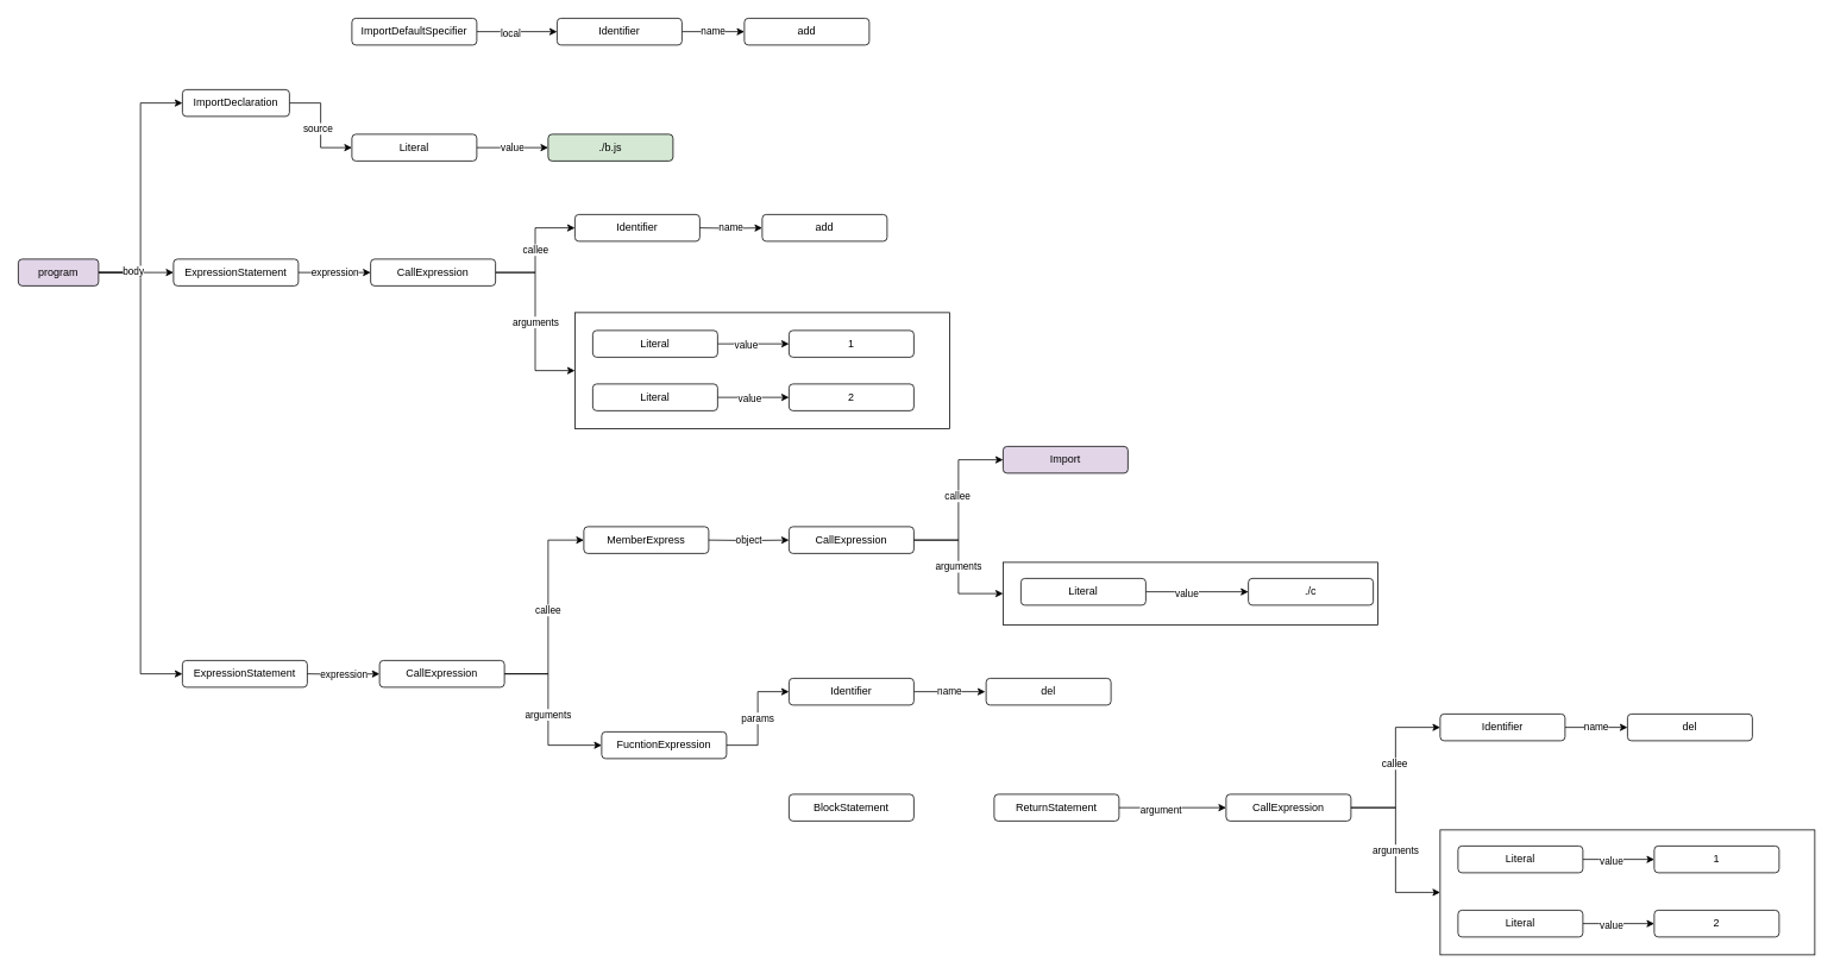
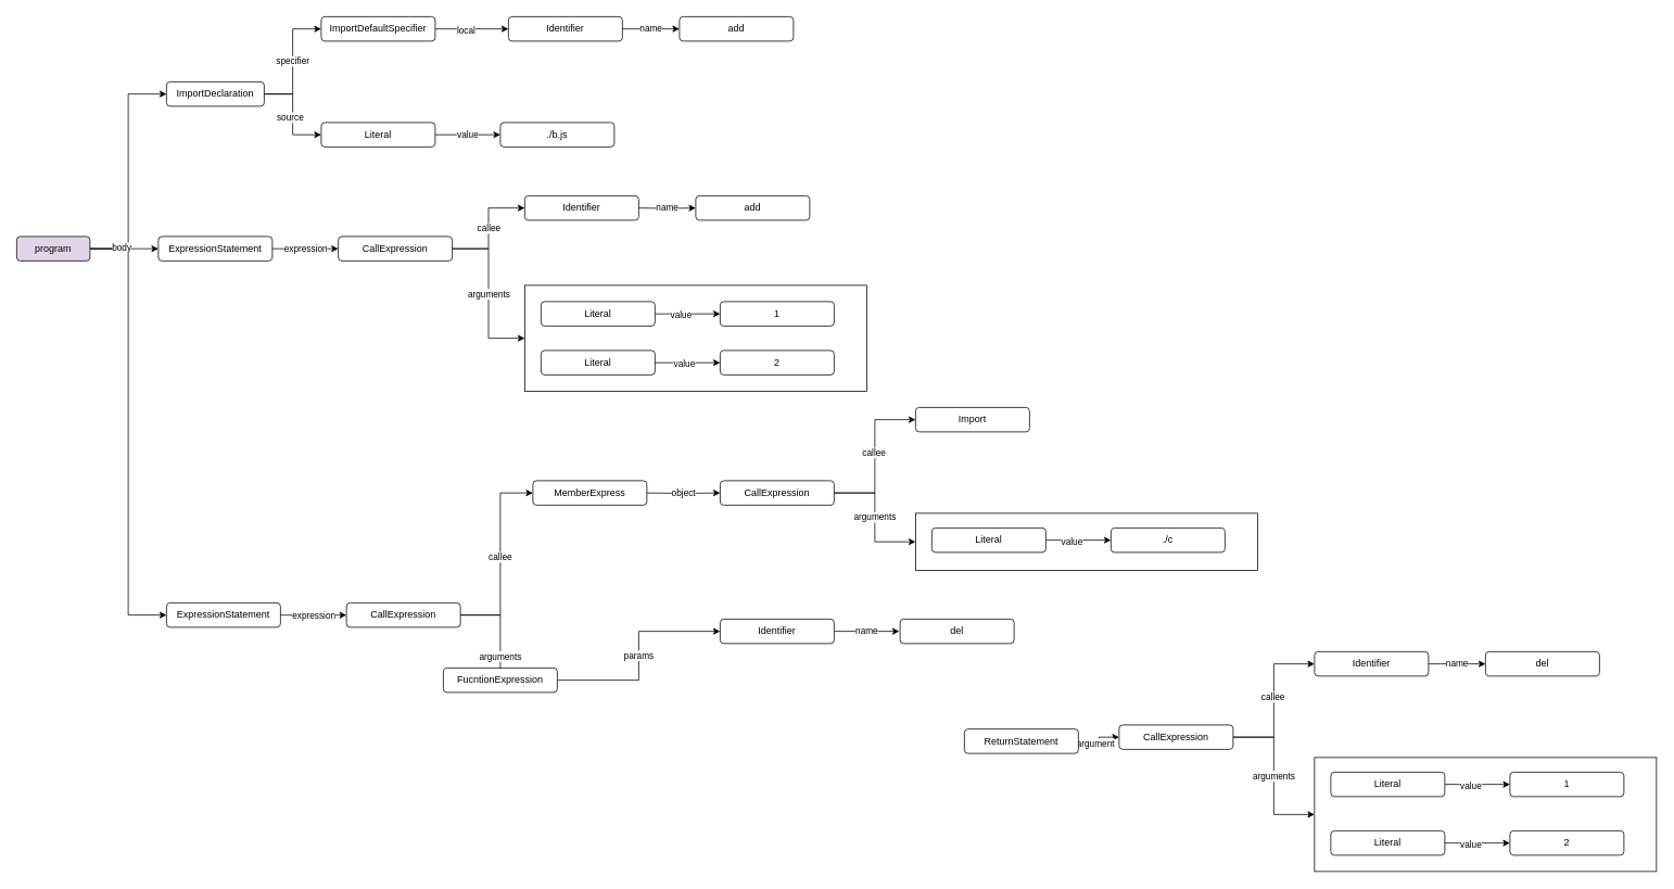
  <mxCell id="0" />
  <mxCell id="1" parent="0" />
  <mxCell id="2" value="" style="rounded=0;whiteSpace=wrap;html=1;" vertex="1" parent="1"><mxGeometry x="644" y="350" width="420" height="130" as="geometry" /></mxCell>
  <mxCell id="3" style="edgeStyle=orthogonalEdgeStyle;rounded=0;orthogonalLoop=1;jettySize=auto;html=1;entryX=0;entryY=0.5;entryDx=0;entryDy=0;" edge="1" parent="1" source="7" target="11"><mxGeometry relative="1" as="geometry" /></mxCell>
  <mxCell id="4" style="edgeStyle=orthogonalEdgeStyle;rounded=0;orthogonalLoop=1;jettySize=auto;html=1;entryX=0;entryY=0.5;entryDx=0;entryDy=0;" edge="1" parent="1" source="7" target="13"><mxGeometry relative="1" as="geometry" /></mxCell>
  <mxCell id="5" style="edgeStyle=orthogonalEdgeStyle;rounded=0;orthogonalLoop=1;jettySize=auto;html=1;entryX=0;entryY=0.5;entryDx=0;entryDy=0;" edge="1" parent="1" source="7" target="14"><mxGeometry relative="1" as="geometry" /></mxCell>
  <mxCell id="6" value="body" style="edgeLabel;html=1;align=center;verticalAlign=middle;resizable=0;points=[];" vertex="1" connectable="0" parent="5"><mxGeometry x="-0.862" y="2" relative="1" as="geometry"><mxPoint as="offset" /></mxGeometry></mxCell>
  <mxCell id="7" value="program" style="rounded=1;whiteSpace=wrap;html=1;fillColor=#e1d5e7;" vertex="1" parent="1"><mxGeometry x="20" y="290" width="90" height="30" as="geometry" /></mxCell>
+ <mxCell id="8" value="specifier" style="edgeStyle=orthogonalEdgeStyle;rounded=0;orthogonalLoop=1;jettySize=auto;html=1;entryX=0;entryY=0.5;entryDx=0;entryDy=0;" edge="1" parent="1" source="11" target="17"><mxGeometry relative="1" as="geometry" /></mxCell>
  <mxCell id="9" style="edgeStyle=orthogonalEdgeStyle;rounded=0;orthogonalLoop=1;jettySize=auto;html=1;entryX=0;entryY=0.5;entryDx=0;entryDy=0;" edge="1" parent="1" source="11" target="19"><mxGeometry relative="1" as="geometry" /></mxCell>
  <mxCell id="10" value="source" style="edgeLabel;html=1;align=center;verticalAlign=middle;resizable=0;points=[];" vertex="1" connectable="0" parent="9"><mxGeometry x="0.046" y="-4" relative="1" as="geometry"><mxPoint as="offset" /></mxGeometry></mxCell>
  <mxCell id="11" value="ImportDeclaration" style="rounded=1;whiteSpace=wrap;html=1;" vertex="1" parent="1"><mxGeometry x="204" y="100" width="120" height="30" as="geometry" /></mxCell>
  <mxCell id="12" value="expression" style="edgeStyle=orthogonalEdgeStyle;rounded=0;orthogonalLoop=1;jettySize=auto;html=1;entryX=0;entryY=0.5;entryDx=0;entryDy=0;" edge="1" parent="1" source="13" target="26"><mxGeometry relative="1" as="geometry" /></mxCell>
  <mxCell id="13" value="ExpressionStatement" style="rounded=1;whiteSpace=wrap;html=1;" vertex="1" parent="1"><mxGeometry x="194" y="290" width="140" height="30" as="geometry" /></mxCell>
  <mxCell id="14" value="ExpressionStatement" style="rounded=1;whiteSpace=wrap;html=1;" vertex="1" parent="1"><mxGeometry x="204" y="740" width="140" height="30" as="geometry" /></mxCell>
  <mxCell id="15" style="edgeStyle=orthogonalEdgeStyle;rounded=0;orthogonalLoop=1;jettySize=auto;html=1;entryX=0;entryY=0.5;entryDx=0;entryDy=0;" edge="1" parent="1" source="17" target="22"><mxGeometry relative="1" as="geometry" /></mxCell>
  <mxCell id="16" value="local" style="edgeLabel;html=1;align=center;verticalAlign=middle;resizable=0;points=[];" vertex="1" connectable="0" parent="15"><mxGeometry x="-0.178" y="-1" relative="1" as="geometry"><mxPoint as="offset" /></mxGeometry></mxCell>
  <mxCell id="17" value="ImportDefaultSpecifier" style="rounded=1;whiteSpace=wrap;html=1;" vertex="1" parent="1"><mxGeometry x="394" y="20" width="140" height="30" as="geometry" /></mxCell>
  <mxCell id="18" value="value" style="edgeStyle=orthogonalEdgeStyle;rounded=0;orthogonalLoop=1;jettySize=auto;html=1;entryX=0;entryY=0.5;entryDx=0;entryDy=0;" edge="1" parent="1" source="19" target="20"><mxGeometry relative="1" as="geometry" /></mxCell>
  <mxCell id="19" value="Literal" style="rounded=1;whiteSpace=wrap;html=1;" vertex="1" parent="1"><mxGeometry x="394" y="150" width="140" height="30" as="geometry" /></mxCell>
- <mxCell id="20" value="./b.js" style="rounded=1;whiteSpace=wrap;html=1;fillColor=#d5e8d4;" vertex="1" parent="1"><mxGeometry x="614" y="150" width="140" height="30" as="geometry" /></mxCell>
+ <mxCell id="20" value="./b.js" style="rounded=1;whiteSpace=wrap;html=1;" vertex="1" parent="1"><mxGeometry x="614" y="150" width="140" height="30" as="geometry" /></mxCell>
  <mxCell id="21" value="name" style="edgeStyle=orthogonalEdgeStyle;rounded=0;orthogonalLoop=1;jettySize=auto;html=1;entryX=0;entryY=0.5;entryDx=0;entryDy=0;" edge="1" parent="1" source="22" target="23"><mxGeometry relative="1" as="geometry" /></mxCell>
  <mxCell id="22" value="Identifier" style="rounded=1;whiteSpace=wrap;html=1;" vertex="1" parent="1"><mxGeometry x="624" y="20" width="140" height="30" as="geometry" /></mxCell>
  <mxCell id="23" value="add" style="rounded=1;whiteSpace=wrap;html=1;" vertex="1" parent="1"><mxGeometry x="834" y="20" width="140" height="30" as="geometry" /></mxCell>
  <mxCell id="24" value="callee" style="edgeStyle=orthogonalEdgeStyle;rounded=0;orthogonalLoop=1;jettySize=auto;html=1;entryX=0;entryY=0.5;entryDx=0;entryDy=0;" edge="1" parent="1" source="26" target="27"><mxGeometry relative="1" as="geometry" /></mxCell>
  <mxCell id="25" value="arguments" style="edgeStyle=orthogonalEdgeStyle;rounded=0;orthogonalLoop=1;jettySize=auto;html=1;entryX=0;entryY=0.5;entryDx=0;entryDy=0;" edge="1" parent="1" source="26" target="2"><mxGeometry relative="1" as="geometry" /></mxCell>
  <mxCell id="26" value="CallExpression" style="rounded=1;whiteSpace=wrap;html=1;" vertex="1" parent="1"><mxGeometry x="415" y="290" width="140" height="30" as="geometry" /></mxCell>
  <mxCell id="27" value="Identifier" style="rounded=1;whiteSpace=wrap;html=1;" vertex="1" parent="1"><mxGeometry x="644" y="240" width="140" height="30" as="geometry" /></mxCell>
  <mxCell id="28" value="name" style="edgeStyle=orthogonalEdgeStyle;rounded=0;orthogonalLoop=1;jettySize=auto;html=1;entryX=0;entryY=0.5;entryDx=0;entryDy=0;" edge="1" target="29" parent="1"><mxGeometry relative="1" as="geometry"><mxPoint x="784" y="255" as="sourcePoint" /></mxGeometry></mxCell>
  <mxCell id="29" value="add" style="rounded=1;whiteSpace=wrap;html=1;" vertex="1" parent="1"><mxGeometry x="854" y="240" width="140" height="30" as="geometry" /></mxCell>
  <mxCell id="30" style="edgeStyle=orthogonalEdgeStyle;rounded=0;orthogonalLoop=1;jettySize=auto;html=1;" edge="1" parent="1" source="32" target="36"><mxGeometry relative="1" as="geometry" /></mxCell>
  <mxCell id="31" value="value" style="edgeLabel;html=1;align=center;verticalAlign=middle;resizable=0;points=[];" vertex="1" connectable="0" parent="30"><mxGeometry x="-0.225" y="-1" relative="1" as="geometry"><mxPoint as="offset" /></mxGeometry></mxCell>
  <mxCell id="32" value="Literal" style="rounded=1;whiteSpace=wrap;html=1;" vertex="1" parent="1"><mxGeometry x="664" y="370" width="140" height="30" as="geometry" /></mxCell>
  <mxCell id="33" style="edgeStyle=orthogonalEdgeStyle;rounded=0;orthogonalLoop=1;jettySize=auto;html=1;entryX=0;entryY=0.5;entryDx=0;entryDy=0;" edge="1" parent="1" source="35" target="37"><mxGeometry relative="1" as="geometry" /></mxCell>
  <mxCell id="34" value="value" style="edgeLabel;html=1;align=center;verticalAlign=middle;resizable=0;points=[];" vertex="1" connectable="0" parent="33"><mxGeometry x="-0.125" y="-1" relative="1" as="geometry"><mxPoint as="offset" /></mxGeometry></mxCell>
  <mxCell id="35" value="Literal" style="rounded=1;whiteSpace=wrap;html=1;" vertex="1" parent="1"><mxGeometry x="664" y="430" width="140" height="30" as="geometry" /></mxCell>
  <mxCell id="36" value="1" style="rounded=1;whiteSpace=wrap;html=1;" vertex="1" parent="1"><mxGeometry x="884" y="370" width="140" height="30" as="geometry" /></mxCell>
  <mxCell id="37" value="2" style="rounded=1;whiteSpace=wrap;html=1;" vertex="1" parent="1"><mxGeometry x="884" y="430" width="140" height="30" as="geometry" /></mxCell>
  <mxCell id="38" value="expression" style="edgeStyle=orthogonalEdgeStyle;rounded=0;orthogonalLoop=1;jettySize=auto;html=1;entryX=0;entryY=0.5;entryDx=0;entryDy=0;" edge="1" target="41" parent="1"><mxGeometry relative="1" as="geometry"><mxPoint x="344" y="755" as="sourcePoint" /></mxGeometry></mxCell>
  <mxCell id="39" value="callee" style="edgeStyle=orthogonalEdgeStyle;rounded=0;orthogonalLoop=1;jettySize=auto;html=1;entryX=0;entryY=0.5;entryDx=0;entryDy=0;" edge="1" source="41" target="42" parent="1"><mxGeometry relative="1" as="geometry"><Array as="points"><mxPoint x="614" y="755" /><mxPoint x="614" y="605" /></Array></mxGeometry></mxCell>
  <mxCell id="40" value="arguments" style="edgeStyle=orthogonalEdgeStyle;rounded=0;orthogonalLoop=1;jettySize=auto;html=1;entryX=0;entryY=0.5;entryDx=0;entryDy=0;" edge="1" source="41" target="48" parent="1"><mxGeometry relative="1" as="geometry"><mxPoint x="654" y="865" as="targetPoint" /><Array as="points"><mxPoint x="614" y="755" /><mxPoint x="614" y="835" /></Array></mxGeometry></mxCell>
  <mxCell id="41" value="CallExpression" style="rounded=1;whiteSpace=wrap;html=1;" vertex="1" parent="1"><mxGeometry x="425" y="740" width="140" height="30" as="geometry" /></mxCell>
  <mxCell id="42" value="MemberExpress" style="rounded=1;whiteSpace=wrap;html=1;" vertex="1" parent="1"><mxGeometry x="654" y="590" width="140" height="30" as="geometry" /></mxCell>
  <mxCell id="43" value="object" style="edgeStyle=orthogonalEdgeStyle;rounded=0;orthogonalLoop=1;jettySize=auto;html=1;entryX=0;entryY=0.5;entryDx=0;entryDy=0;" edge="1" target="46" parent="1"><mxGeometry relative="1" as="geometry"><mxPoint x="794" y="605" as="sourcePoint" /></mxGeometry></mxCell>
  <mxCell id="44" style="edgeStyle=orthogonalEdgeStyle;rounded=0;orthogonalLoop=1;jettySize=auto;html=1;entryX=0;entryY=0.5;entryDx=0;entryDy=0;" edge="1" parent="1" source="46" target="51"><mxGeometry relative="1" as="geometry" /></mxCell>
  <mxCell id="45" value="callee" style="edgeLabel;html=1;align=center;verticalAlign=middle;resizable=0;points=[];" vertex="1" connectable="0" parent="44"><mxGeometry x="0.046" y="2" relative="1" as="geometry"><mxPoint y="-1" as="offset" /></mxGeometry></mxCell>
  <mxCell id="46" value="CallExpression" style="rounded=1;whiteSpace=wrap;html=1;" vertex="1" parent="1"><mxGeometry x="884" y="590" width="140" height="30" as="geometry" /></mxCell>
  <mxCell id="47" value="params" style="edgeStyle=orthogonalEdgeStyle;rounded=0;orthogonalLoop=1;jettySize=auto;html=1;entryX=0;entryY=0.5;entryDx=0;entryDy=0;" edge="1" parent="1" source="48" target="57"><mxGeometry relative="1" as="geometry" /></mxCell>
- <mxCell id="48" value="FucntionExpression" style="rounded=1;whiteSpace=wrap;html=1;" vertex="1" parent="1"><mxGeometry x="674" y="820" width="140" height="30" as="geometry" /></mxCell>
+ <mxCell id="48" value="FucntionExpression" style="rounded=1;whiteSpace=wrap;html=1;" vertex="1" parent="1"><mxGeometry x="544" y="820" width="140" height="30" as="geometry" /></mxCell>
  <mxCell id="49" value="" style="rounded=0;whiteSpace=wrap;html=1;" vertex="1" parent="1"><mxGeometry x="1124" y="630" width="420" height="70" as="geometry" /></mxCell>
  <mxCell id="50" value="arguments" style="edgeStyle=orthogonalEdgeStyle;rounded=0;orthogonalLoop=1;jettySize=auto;html=1;entryX=0;entryY=0.5;entryDx=0;entryDy=0;exitX=1;exitY=0.5;exitDx=0;exitDy=0;" edge="1" target="49" parent="1" source="46"><mxGeometry relative="1" as="geometry"><mxPoint x="1044" y="705" as="sourcePoint" /></mxGeometry></mxCell>
- <mxCell id="51" value="Import" style="rounded=1;whiteSpace=wrap;html=1;fillColor=#e1d5e7;" vertex="1" parent="1"><mxGeometry x="1124" y="500" width="140" height="30" as="geometry" /></mxCell>
+ <mxCell id="51" value="Import" style="rounded=1;whiteSpace=wrap;html=1;" vertex="1" parent="1"><mxGeometry x="1124" y="500" width="140" height="30" as="geometry" /></mxCell>
  <mxCell id="52" style="edgeStyle=orthogonalEdgeStyle;rounded=0;orthogonalLoop=1;jettySize=auto;html=1;" edge="1" source="54" target="55" parent="1"><mxGeometry relative="1" as="geometry" /></mxCell>
  <mxCell id="53" value="value" style="edgeLabel;html=1;align=center;verticalAlign=middle;resizable=0;points=[];" vertex="1" connectable="0" parent="52"><mxGeometry x="-0.225" y="-1" relative="1" as="geometry"><mxPoint as="offset" /></mxGeometry></mxCell>
  <mxCell id="54" value="Literal" style="rounded=1;whiteSpace=wrap;html=1;" vertex="1" parent="1"><mxGeometry x="1144" y="648" width="140" height="30" as="geometry" /></mxCell>
- <mxCell id="55" value="./c" style="rounded=1;whiteSpace=wrap;html=1;" vertex="1" parent="1"><mxGeometry x="1399" y="648" width="140" height="30" as="geometry" /></mxCell>
+ <mxCell id="55" value="./c" style="rounded=1;whiteSpace=wrap;html=1;" vertex="1" parent="1"><mxGeometry x="1364" y="648" width="140" height="30" as="geometry" /></mxCell>
  <mxCell id="56" value="name" style="edgeStyle=orthogonalEdgeStyle;rounded=0;orthogonalLoop=1;jettySize=auto;html=1;" edge="1" parent="1" source="57"><mxGeometry relative="1" as="geometry"><mxPoint x="1104" y="775" as="targetPoint" /></mxGeometry></mxCell>
  <mxCell id="57" value="Identifier" style="rounded=1;whiteSpace=wrap;html=1;" vertex="1" parent="1"><mxGeometry x="884" y="760" width="140" height="30" as="geometry" /></mxCell>
  <mxCell id="58" value="del" style="rounded=1;whiteSpace=wrap;html=1;" vertex="1" parent="1"><mxGeometry x="1105" y="760" width="140" height="30" as="geometry" /></mxCell>
- <mxCell id="59" value="BlockStatement" style="rounded=1;whiteSpace=wrap;html=1;" vertex="1" parent="1"><mxGeometry x="884" y="890" width="140" height="30" as="geometry" /></mxCell>
  <mxCell id="60" style="edgeStyle=orthogonalEdgeStyle;rounded=0;orthogonalLoop=1;jettySize=auto;html=1;" edge="1" parent="1" source="62" target="65"><mxGeometry relative="1" as="geometry" /></mxCell>
  <mxCell id="61" value="argument" style="edgeLabel;html=1;align=center;verticalAlign=middle;resizable=0;points=[];" vertex="1" connectable="0" parent="60"><mxGeometry x="-0.225" y="-2" relative="1" as="geometry"><mxPoint x="-1" as="offset" /></mxGeometry></mxCell>
- <mxCell id="62" value="ReturnStatement" style="rounded=1;whiteSpace=wrap;html=1;" vertex="1" parent="1"><mxGeometry x="1114" y="890" width="140" height="30" as="geometry" /></mxCell>
+ <mxCell id="62" value="ReturnStatement" style="rounded=1;whiteSpace=wrap;html=1;" vertex="1" parent="1"><mxGeometry x="1184" y="895" width="140" height="30" as="geometry" /></mxCell>
  <mxCell id="63" style="edgeStyle=orthogonalEdgeStyle;rounded=0;orthogonalLoop=1;jettySize=auto;html=1;entryX=0;entryY=0.5;entryDx=0;entryDy=0;" edge="1" source="65" target="69" parent="1"><mxGeometry relative="1" as="geometry" /></mxCell>
  <mxCell id="64" value="callee" style="edgeLabel;html=1;align=center;verticalAlign=middle;resizable=0;points=[];" vertex="1" connectable="0" parent="63"><mxGeometry x="0.046" y="2" relative="1" as="geometry"><mxPoint y="-1" as="offset" /></mxGeometry></mxCell>
  <mxCell id="65" value="CallExpression" style="rounded=1;whiteSpace=wrap;html=1;" vertex="1" parent="1"><mxGeometry x="1374" y="890" width="140" height="30" as="geometry" /></mxCell>
  <mxCell id="66" value="" style="rounded=0;whiteSpace=wrap;html=1;" vertex="1" parent="1"><mxGeometry x="1614" y="930" width="420" height="140" as="geometry" /></mxCell>
  <mxCell id="67" value="arguments" style="edgeStyle=orthogonalEdgeStyle;rounded=0;orthogonalLoop=1;jettySize=auto;html=1;entryX=0;entryY=0.5;entryDx=0;entryDy=0;exitX=1;exitY=0.5;exitDx=0;exitDy=0;" edge="1" source="65" target="66" parent="1"><mxGeometry relative="1" as="geometry"><mxPoint x="1534" y="1005" as="sourcePoint" /></mxGeometry></mxCell>
  <mxCell id="68" value="name" style="edgeStyle=orthogonalEdgeStyle;rounded=0;orthogonalLoop=1;jettySize=auto;html=1;" edge="1" parent="1" source="69" target="74"><mxGeometry relative="1" as="geometry" /></mxCell>
  <mxCell id="69" value="Identifier" style="rounded=1;whiteSpace=wrap;html=1;" vertex="1" parent="1"><mxGeometry x="1614" y="800" width="140" height="30" as="geometry" /></mxCell>
  <mxCell id="70" style="edgeStyle=orthogonalEdgeStyle;rounded=0;orthogonalLoop=1;jettySize=auto;html=1;" edge="1" source="72" target="73" parent="1"><mxGeometry relative="1" as="geometry" /></mxCell>
  <mxCell id="71" value="value" style="edgeLabel;html=1;align=center;verticalAlign=middle;resizable=0;points=[];" vertex="1" connectable="0" parent="70"><mxGeometry x="-0.225" y="-1" relative="1" as="geometry"><mxPoint as="offset" /></mxGeometry></mxCell>
  <mxCell id="72" value="Literal" style="rounded=1;whiteSpace=wrap;html=1;" vertex="1" parent="1"><mxGeometry x="1634" y="948" width="140" height="30" as="geometry" /></mxCell>
  <mxCell id="73" value="1" style="rounded=1;whiteSpace=wrap;html=1;" vertex="1" parent="1"><mxGeometry x="1854" y="948" width="140" height="30" as="geometry" /></mxCell>
  <mxCell id="74" value="del" style="rounded=1;whiteSpace=wrap;html=1;" vertex="1" parent="1"><mxGeometry x="1824" y="800" width="140" height="30" as="geometry" /></mxCell>
  <mxCell id="75" value="2" style="rounded=1;whiteSpace=wrap;html=1;" vertex="1" parent="1"><mxGeometry x="1854" y="1020" width="140" height="30" as="geometry" /></mxCell>
  <mxCell id="76" style="edgeStyle=orthogonalEdgeStyle;rounded=0;orthogonalLoop=1;jettySize=auto;html=1;" edge="1" source="78" target="75" parent="1"><mxGeometry relative="1" as="geometry" /></mxCell>
  <mxCell id="77" value="value" style="edgeLabel;html=1;align=center;verticalAlign=middle;resizable=0;points=[];" vertex="1" connectable="0" parent="76"><mxGeometry x="-0.225" y="-1" relative="1" as="geometry"><mxPoint as="offset" /></mxGeometry></mxCell>
  <mxCell id="78" value="Literal" style="rounded=1;whiteSpace=wrap;html=1;" vertex="1" parent="1"><mxGeometry x="1634" y="1020" width="140" height="30" as="geometry" /></mxCell>
